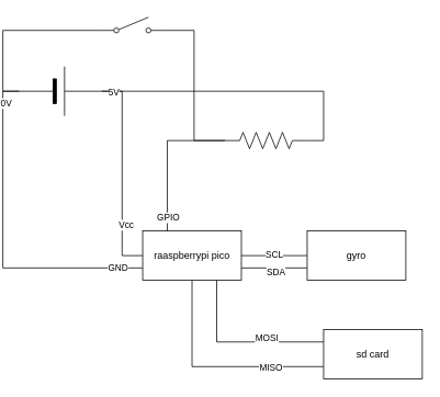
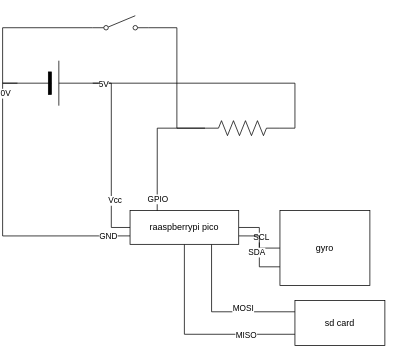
  <mxCell id="0" />
  <mxCell id="1" parent="0" />
  <mxCell id="2" value="GND" style="edgeStyle=orthogonalEdgeStyle;rounded=0;orthogonalLoop=1;jettySize=auto;html=1;exitX=0;exitY=0.5;exitDx=0;exitDy=0;exitPerimeter=0;entryX=0;entryY=0.75;entryDx=0;entryDy=0;endArrow=none;endFill=0;" edge="1" parent="1" source="4" target="13"><mxGeometry x="0.852" relative="1" as="geometry"><mxPoint as="offset" /></mxGeometry></mxCell>
  <mxCell id="3" value="0V" style="edgeLabel;html=1;align=center;verticalAlign=middle;resizable=0;points=[];" vertex="1" connectable="0" parent="2"><mxGeometry x="-0.832" y="3" relative="1" as="geometry"><mxPoint as="offset" /></mxGeometry></mxCell>
  <mxCell id="4" value="" style="verticalLabelPosition=bottom;shadow=0;dashed=0;align=center;fillColor=strokeColor;html=1;verticalAlign=top;strokeWidth=1;shape=mxgraph.electrical.miscellaneous.monocell_battery;" vertex="1" parent="1"><mxGeometry x="20" y="80" width="100" height="60" as="geometry" /></mxCell>
  <mxCell id="5" style="edgeStyle=orthogonalEdgeStyle;rounded=0;orthogonalLoop=1;jettySize=auto;html=1;exitX=1;exitY=0.5;exitDx=0;exitDy=0;entryX=0;entryY=0.5;entryDx=0;entryDy=0;endArrow=none;endFill=0;" edge="1" parent="1" source="13" target="14"><mxGeometry relative="1" as="geometry" /></mxCell>
  <mxCell id="6" value="SCL" style="edgeLabel;html=1;align=center;verticalAlign=middle;resizable=0;points=[];" vertex="1" connectable="0" parent="5"><mxGeometry x="-0.036" y="2" relative="1" as="geometry"><mxPoint as="offset" /></mxGeometry></mxCell>
  <mxCell id="7" style="edgeStyle=orthogonalEdgeStyle;rounded=0;orthogonalLoop=1;jettySize=auto;html=1;exitX=1;exitY=0.75;exitDx=0;exitDy=0;entryX=0;entryY=0.75;entryDx=0;entryDy=0;endArrow=none;endFill=0;" edge="1" parent="1" source="13" target="14"><mxGeometry relative="1" as="geometry" /></mxCell>
  <mxCell id="8" value="SDA" style="edgeLabel;html=1;align=center;verticalAlign=middle;resizable=0;points=[];" vertex="1" connectable="0" parent="7"><mxGeometry x="0.018" y="-4" relative="1" as="geometry"><mxPoint as="offset" /></mxGeometry></mxCell>
  <mxCell id="9" style="edgeStyle=orthogonalEdgeStyle;rounded=0;orthogonalLoop=1;jettySize=auto;html=1;exitX=0.75;exitY=1;exitDx=0;exitDy=0;entryX=0;entryY=0.25;entryDx=0;entryDy=0;endArrow=none;endFill=0;" edge="1" parent="1" source="13" target="15"><mxGeometry relative="1" as="geometry" /></mxCell>
  <mxCell id="10" value="MOSI" style="edgeLabel;html=1;align=center;verticalAlign=middle;resizable=0;points=[];" vertex="1" connectable="0" parent="9"><mxGeometry x="0.317" y="5" relative="1" as="geometry"><mxPoint as="offset" /></mxGeometry></mxCell>
  <mxCell id="11" style="edgeStyle=orthogonalEdgeStyle;rounded=0;orthogonalLoop=1;jettySize=auto;html=1;exitX=0.5;exitY=1;exitDx=0;exitDy=0;entryX=0;entryY=0.75;entryDx=0;entryDy=0;endArrow=none;endFill=0;" edge="1" parent="1" source="13" target="15"><mxGeometry relative="1" as="geometry" /></mxCell>
  <mxCell id="12" value="MISO" style="edgeLabel;html=1;align=center;verticalAlign=middle;resizable=0;points=[];" vertex="1" connectable="0" parent="11"><mxGeometry x="0.509" y="-1" relative="1" as="geometry"><mxPoint as="offset" /></mxGeometry></mxCell>
- <mxCell id="13" value="raaspberrypi pico" style="rounded=0;whiteSpace=wrap;html=1;" vertex="1" parent="1"><mxGeometry x="170" y="280" width="120" height="60" as="geometry" /></mxCell>
- <mxCell id="14" value="gyro" style="rounded=0;whiteSpace=wrap;html=1;" vertex="1" parent="1"><mxGeometry x="370" y="280" width="120" height="60" as="geometry" /></mxCell>
+ <mxCell id="13" value="raaspberrypi pico" style="rounded=0;whiteSpace=wrap;html=1;" vertex="1" parent="1"><mxGeometry x="170" y="280" width="145" height="45" as="geometry" /></mxCell>
+ <mxCell id="14" value="gyro" style="rounded=0;whiteSpace=wrap;html=1;" vertex="1" parent="1"><mxGeometry x="370" y="280" width="120" height="100" as="geometry" /></mxCell>
  <mxCell id="15" value="sd card" style="rounded=0;whiteSpace=wrap;html=1;" vertex="1" parent="1"><mxGeometry x="390" y="400" width="120" height="60" as="geometry" /></mxCell>
  <mxCell id="16" style="edgeStyle=orthogonalEdgeStyle;rounded=0;orthogonalLoop=1;jettySize=auto;html=1;exitX=1;exitY=0.5;exitDx=0;exitDy=0;exitPerimeter=0;entryX=0;entryY=0.5;entryDx=0;entryDy=0;endArrow=none;endFill=0;" edge="1" parent="1" source="4" target="13"><mxGeometry relative="1" as="geometry"><mxPoint x="140" y="290" as="targetPoint" /></mxGeometry></mxCell>
  <mxCell id="17" value="Vcc" style="edgeLabel;html=1;align=center;verticalAlign=middle;resizable=0;points=[];" vertex="1" connectable="0" parent="16"><mxGeometry x="0.496" y="4" relative="1" as="geometry"><mxPoint as="offset" /></mxGeometry></mxCell>
  <mxCell id="18" value="" style="html=1;shape=mxgraph.electrical.electro-mechanical.singleSwitch;aspect=fixed;elSwitchState=off;" vertex="1" parent="1"><mxGeometry x="120" y="20" width="75" height="20" as="geometry" /></mxCell>
  <mxCell id="19" style="edgeStyle=orthogonalEdgeStyle;rounded=0;orthogonalLoop=1;jettySize=auto;html=1;entryX=1;entryY=0.8;entryDx=0;entryDy=0;endArrow=none;endFill=0;" edge="1" parent="1" source="20" target="18"><mxGeometry relative="1" as="geometry" /></mxCell>
  <mxCell id="20" value="" style="pointerEvents=1;verticalLabelPosition=bottom;shadow=0;dashed=0;align=center;html=1;verticalAlign=top;shape=mxgraph.electrical.resistors.resistor_2;" vertex="1" parent="1"><mxGeometry x="270" y="160" width="100" height="20" as="geometry" /></mxCell>
  <mxCell id="21" style="edgeStyle=orthogonalEdgeStyle;rounded=0;orthogonalLoop=1;jettySize=auto;html=1;exitX=1;exitY=0.5;exitDx=0;exitDy=0;exitPerimeter=0;entryX=1;entryY=0.5;entryDx=0;entryDy=0;entryPerimeter=0;endArrow=none;endFill=0;" edge="1" parent="1" source="20" target="4"><mxGeometry relative="1" as="geometry" /></mxCell>
  <mxCell id="22" value="5V" style="edgeLabel;html=1;align=center;verticalAlign=middle;resizable=0;points=[];" vertex="1" connectable="0" parent="21"><mxGeometry x="0.92" y="1" relative="1" as="geometry"><mxPoint as="offset" /></mxGeometry></mxCell>
  <mxCell id="23" style="edgeStyle=orthogonalEdgeStyle;rounded=0;orthogonalLoop=1;jettySize=auto;html=1;exitX=0.25;exitY=0;exitDx=0;exitDy=0;entryX=0;entryY=0.5;entryDx=0;entryDy=0;entryPerimeter=0;endArrow=none;endFill=0;" edge="1" parent="1" source="13" target="20"><mxGeometry relative="1" as="geometry" /></mxCell>
  <mxCell id="24" value="GPIO" style="edgeLabel;html=1;align=center;verticalAlign=middle;resizable=0;points=[];" vertex="1" connectable="0" parent="23"><mxGeometry x="-0.811" relative="1" as="geometry"><mxPoint as="offset" /></mxGeometry></mxCell>
  <mxCell id="25" style="edgeStyle=orthogonalEdgeStyle;rounded=0;orthogonalLoop=1;jettySize=auto;html=1;exitX=0;exitY=0.8;exitDx=0;exitDy=0;entryX=0;entryY=0.5;entryDx=0;entryDy=0;entryPerimeter=0;endArrow=none;endFill=0;" edge="1" parent="1" source="18" target="4"><mxGeometry relative="1" as="geometry" /></mxCell>
